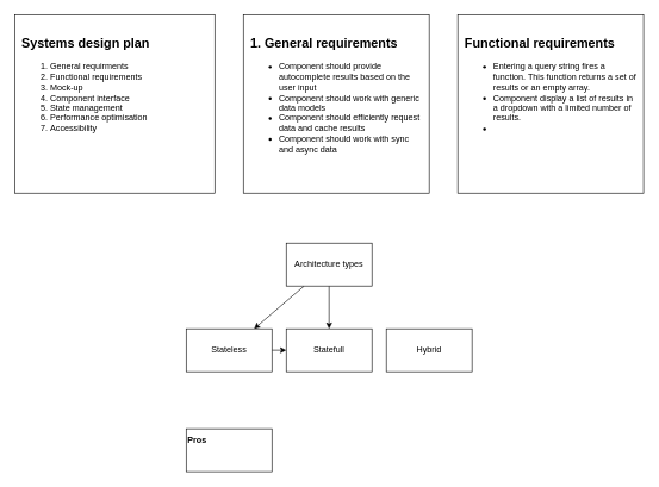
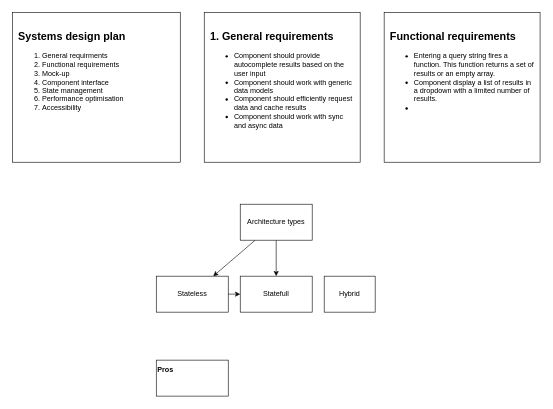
  <mxCell id="0" />
  <mxCell id="1" parent="0" />
  <mxCell id="2" value="&lt;h2&gt;&lt;b&gt;Systems design plan&lt;/b&gt;&lt;/h2&gt;&lt;blockquote style=&quot;margin: 0 0 0 40px; border: none; padding: 0px;&quot;&gt;&lt;/blockquote&gt;&lt;ol&gt;&lt;li&gt;&lt;span style=&quot;background-color: initial;&quot;&gt;General requirments&lt;/span&gt;&lt;/li&gt;&lt;li&gt;&lt;span style=&quot;background-color: initial;&quot;&gt;Functional requirements&lt;/span&gt;&lt;/li&gt;&lt;li&gt;&lt;span style=&quot;background-color: initial;&quot;&gt;Mock-up&lt;/span&gt;&lt;/li&gt;&lt;li&gt;&lt;span style=&quot;background-color: initial;&quot;&gt;Component interface&lt;/span&gt;&lt;/li&gt;&lt;li&gt;&lt;span style=&quot;background-color: initial;&quot;&gt;State management&lt;/span&gt;&lt;/li&gt;&lt;li&gt;&lt;span style=&quot;background-color: initial;&quot;&gt;Performance optimisation&lt;/span&gt;&lt;/li&gt;&lt;li&gt;&lt;span style=&quot;background-color: initial;&quot;&gt;Accessibility&lt;/span&gt;&lt;/li&gt;&lt;/ol&gt;&lt;blockquote style=&quot;margin: 0 0 0 40px; border: none; padding: 0px;&quot;&gt;&lt;/blockquote&gt;&lt;blockquote style=&quot;margin: 0 0 0 40px; border: none; padding: 0px;&quot;&gt;&lt;/blockquote&gt;&lt;blockquote style=&quot;margin: 0 0 0 40px; border: none; padding: 0px;&quot;&gt;&lt;/blockquote&gt;&lt;blockquote style=&quot;margin: 0 0 0 40px; border: none; padding: 0px;&quot;&gt;&lt;/blockquote&gt;&lt;blockquote style=&quot;margin: 0 0 0 40px; border: none; padding: 0px;&quot;&gt;&lt;/blockquote&gt;" style="rounded=0;whiteSpace=wrap;html=1;align=left;verticalAlign=top;spacingTop=0;spacing=10;" vertex="1" parent="1"><mxGeometry x="20" y="20" width="280" height="250" as="geometry" /></mxCell>
  <mxCell id="3" value="&lt;h2&gt;1. General requirements&lt;/h2&gt;&lt;div&gt;&lt;ul&gt;&lt;li&gt;Component should provide autocomplete results based on the user input&amp;nbsp;&lt;/li&gt;&lt;li&gt;Component should work with generic data models&lt;/li&gt;&lt;li&gt;Component should efficiently request data and cache results&lt;/li&gt;&lt;li&gt;&lt;span style=&quot;background-color: initial;&quot;&gt;Component should work with sync and async data&lt;/span&gt;&lt;br&gt;&lt;/li&gt;&lt;/ul&gt;&lt;/div&gt;" style="rounded=0;whiteSpace=wrap;html=1;align=left;verticalAlign=top;spacingTop=0;spacing=10;" vertex="1" parent="1"><mxGeometry x="340" y="20" width="260" height="250" as="geometry" /></mxCell>
  <mxCell id="4" value="&lt;h2&gt;Functional requirements&lt;/h2&gt;&lt;div&gt;&lt;ul&gt;&lt;li&gt;Entering a query string fires a function. This function returns a set of results or an empty array.&lt;/li&gt;&lt;li&gt;Component display a list of results in a dropdown with a limited number of results.&lt;/li&gt;&lt;li&gt;&lt;br&gt;&lt;/li&gt;&lt;/ul&gt;&lt;/div&gt;" style="rounded=0;whiteSpace=wrap;html=1;align=left;verticalAlign=top;spacingTop=0;spacing=10;" vertex="1" parent="1"><mxGeometry x="640" y="20" width="260" height="250" as="geometry" /></mxCell>
  <mxCell id="5" value="" style="edgeStyle=none;html=1;" edge="1" parent="1" source="7" target="9"><mxGeometry relative="1" as="geometry" /></mxCell>
  <mxCell id="6" value="" style="edgeStyle=none;html=1;" edge="1" parent="1" source="7" target="10"><mxGeometry relative="1" as="geometry" /></mxCell>
  <mxCell id="7" value="Architecture types" style="rounded=0;whiteSpace=wrap;html=1;" vertex="1" parent="1"><mxGeometry x="400" y="340" width="120" height="60" as="geometry" /></mxCell>
  <mxCell id="8" value="" style="edgeStyle=none;html=1;" edge="1" parent="1" source="9" target="10"><mxGeometry relative="1" as="geometry" /></mxCell>
  <mxCell id="9" value="Stateless" style="whiteSpace=wrap;html=1;rounded=0;" vertex="1" parent="1"><mxGeometry x="260" y="460" width="120" height="60" as="geometry" /></mxCell>
  <mxCell id="10" value="Statefull" style="whiteSpace=wrap;html=1;rounded=0;" vertex="1" parent="1"><mxGeometry x="400" y="460" width="120" height="60" as="geometry" /></mxCell>
- <mxCell id="11" value="Hybrid" style="rounded=0;whiteSpace=wrap;html=1;" vertex="1" parent="1"><mxGeometry x="540" y="460" width="120" height="60" as="geometry" /></mxCell>
+ <mxCell id="11" value="Hybrid" style="rounded=0;whiteSpace=wrap;html=1;" vertex="1" parent="1"><mxGeometry x="540" y="460" width="85" height="60" as="geometry" /></mxCell>
  <mxCell id="12" value="&lt;b&gt;Pros&lt;br&gt;&lt;br&gt;&lt;br&gt;&lt;/b&gt;" style="whiteSpace=wrap;html=1;rounded=0;align=left;" vertex="1" parent="1"><mxGeometry x="260" y="600" width="120" height="60" as="geometry" /></mxCell>
